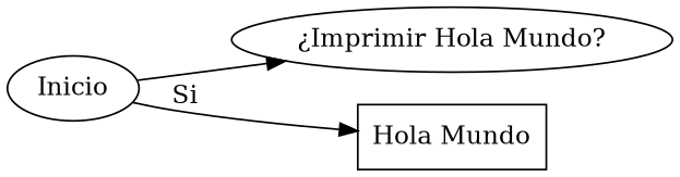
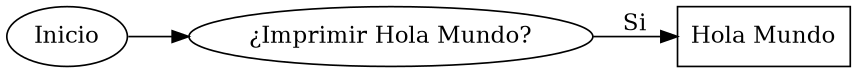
  digraph {
    rankdir=LR
    node [shape=ellipse]
    n1 [label=Inicio]
    n2 [label="¿Imprimir Hola Mundo?"]
    n3 [label="Hola Mundo" shape=rectangle]
    n1 -> n2
-   n1 -> n3 [label=Si]
+   n2 -> n3 [label=Si]
  }
